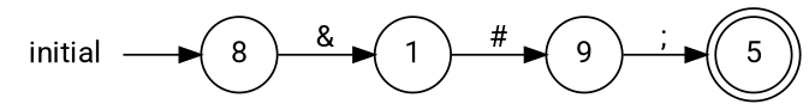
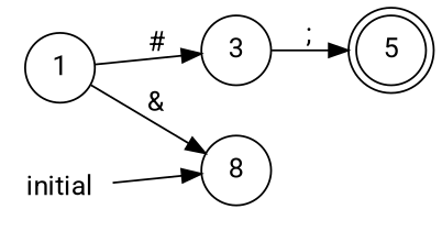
  digraph {
    fontname=Roboto
    rankdir=LR
    node [fontname=Roboto shape=circle]
    edge [fontname=Roboto]
    n1 [label=5 shape=doublecircle]
    1
-   3 [label=9]
+   3
    n4 [label=8]
    initial [shape=plaintext]
    1 -> 3 [label="#"]
    3 -> n1 [label=";"]
-   n4 -> 1 [label="&"]
+   1 -> n4 [label="&"]
    initial -> n4
  }
